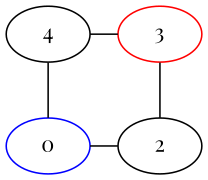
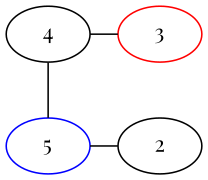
  graph {
    fontname="Playfair Display"
    node [fontname="Playfair Display"]
    edge [fontname="Playfair Display"]
    2
-   5 [color=blue label=0]
+   5 [color=blue]
    4 [color=black]
    3 [color=red]
    subgraph sub_1 {
      rank=same
      2
      5
    }
    subgraph sub_2 {
      rank=same
      4
      3
    }
    5 -- 2
    4 -- 5
    4 -- 3
-   3 -- 2
  }
